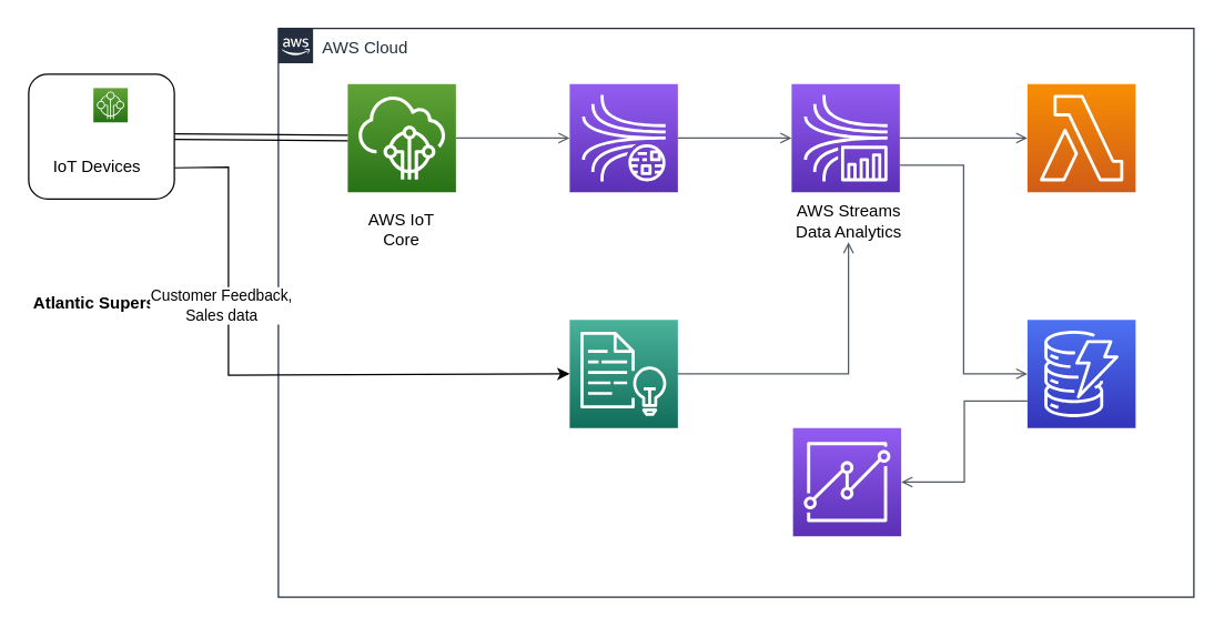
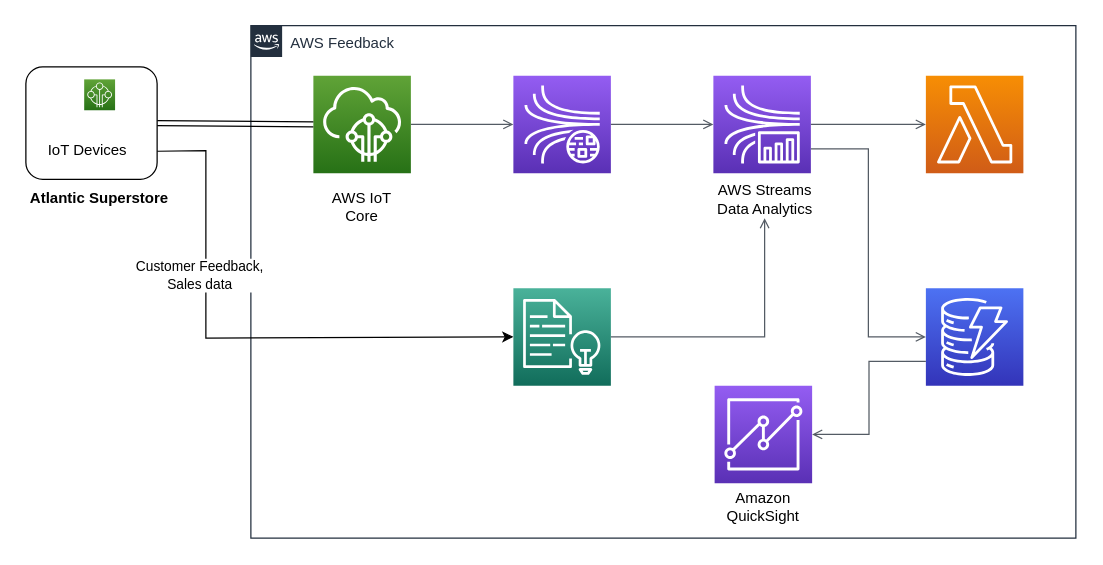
  <mxCell id="0" />
  <mxCell id="1" parent="0" />
- <mxCell id="2" value="AWS Cloud" style="points=[[0,0],[0.25,0],[0.5,0],[0.75,0],[1,0],[1,0.25],[1,0.5],[1,0.75],[1,1],[0.75,1],[0.5,1],[0.25,1],[0,1],[0,0.75],[0,0.5],[0,0.25]];outlineConnect=0;gradientColor=none;html=1;whiteSpace=wrap;fontSize=12;fontStyle=0;shape=mxgraph.aws4.group;grIcon=mxgraph.aws4.group_aws_cloud_alt;strokeColor=#232F3E;fillColor=none;verticalAlign=top;align=left;spacingLeft=30;fontColor=#232F3E;dashed=0;labelBackgroundColor=#ffffff;container=1;pointerEvents=0;collapsible=0;recursiveResize=0;" parent="1" vertex="1"><mxGeometry x="200" y="20" width="660" height="410" as="geometry" /></mxCell>
+ <mxCell id="2" value="AWS Feedback" style="points=[[0,0],[0.25,0],[0.5,0],[0.75,0],[1,0],[1,0.25],[1,0.5],[1,0.75],[1,1],[0.75,1],[0.5,1],[0.25,1],[0,1],[0,0.75],[0,0.5],[0,0.25]];outlineConnect=0;gradientColor=none;html=1;whiteSpace=wrap;fontSize=12;fontStyle=0;shape=mxgraph.aws4.group;grIcon=mxgraph.aws4.group_aws_cloud_alt;strokeColor=#232F3E;fillColor=none;verticalAlign=top;align=left;spacingLeft=30;fontColor=#232F3E;dashed=0;labelBackgroundColor=#ffffff;container=1;pointerEvents=0;collapsible=0;recursiveResize=0;" parent="1" vertex="1"><mxGeometry x="200" y="20" width="660" height="410" as="geometry" /></mxCell>
  <mxCell id="3" value="" style="edgeStyle=orthogonalEdgeStyle;html=1;endArrow=open;elbow=vertical;startArrow=none;endFill=0;strokeColor=#545B64;rounded=0;entryX=0;entryY=0.5;entryDx=0;entryDy=0;entryPerimeter=0;" edge="1" parent="2" source="7" target="5"><mxGeometry width="100" relative="1" as="geometry"><mxPoint x="171" y="222" as="sourcePoint" /><mxPoint x="271" y="222" as="targetPoint" /></mxGeometry></mxCell>
  <mxCell id="4" value="" style="group" vertex="1" connectable="0" parent="2"><mxGeometry x="206.5" y="40" width="85" height="113" as="geometry" /></mxCell>
  <mxCell id="5" value="" style="sketch=0;points=[[0,0,0],[0.25,0,0],[0.5,0,0],[0.75,0,0],[1,0,0],[0,1,0],[0.25,1,0],[0.5,1,0],[0.75,1,0],[1,1,0],[0,0.25,0],[0,0.5,0],[0,0.75,0],[1,0.25,0],[1,0.5,0],[1,0.75,0]];outlineConnect=0;fontColor=#232F3E;gradientColor=#945DF2;gradientDirection=north;fillColor=#5A30B5;strokeColor=#ffffff;dashed=0;verticalLabelPosition=bottom;verticalAlign=top;align=center;html=1;fontSize=12;fontStyle=0;aspect=fixed;shape=mxgraph.aws4.resourceIcon;resIcon=mxgraph.aws4.kinesis_data_streams;" vertex="1" parent="4"><mxGeometry x="3.5" width="78" height="78" as="geometry" /></mxCell>
  <mxCell id="6" value="" style="group" vertex="1" connectable="0" parent="2"><mxGeometry x="50" y="40" width="78" height="120" as="geometry" /></mxCell>
  <mxCell id="7" value="" style="sketch=0;points=[[0,0,0],[0.25,0,0],[0.5,0,0],[0.75,0,0],[1,0,0],[0,1,0],[0.25,1,0],[0.5,1,0],[0.75,1,0],[1,1,0],[0,0.25,0],[0,0.5,0],[0,0.75,0],[1,0.25,0],[1,0.5,0],[1,0.75,0]];outlineConnect=0;fontColor=#232F3E;gradientColor=#60A337;gradientDirection=north;fillColor=#277116;strokeColor=#ffffff;dashed=0;verticalLabelPosition=bottom;verticalAlign=top;align=center;html=1;fontSize=12;fontStyle=0;aspect=fixed;shape=mxgraph.aws4.resourceIcon;resIcon=mxgraph.aws4.iot_core;" vertex="1" parent="6"><mxGeometry width="78" height="78" as="geometry" /></mxCell>
  <mxCell id="8" value="AWS IoT Core" style="text;html=1;strokeColor=none;fillColor=none;align=center;verticalAlign=middle;whiteSpace=wrap;rounded=0;" vertex="1" parent="6"><mxGeometry x="9" y="90" width="60" height="30" as="geometry" /></mxCell>
  <mxCell id="9" value="" style="group" vertex="1" connectable="0" parent="2"><mxGeometry x="370" y="40" width="81.5" height="114" as="geometry" /></mxCell>
  <mxCell id="10" value="" style="sketch=0;points=[[0,0,0],[0.25,0,0],[0.5,0,0],[0.75,0,0],[1,0,0],[0,1,0],[0.25,1,0],[0.5,1,0],[0.75,1,0],[1,1,0],[0,0.25,0],[0,0.5,0],[0,0.75,0],[1,0.25,0],[1,0.5,0],[1,0.75,0]];outlineConnect=0;fontColor=#232F3E;gradientColor=#945DF2;gradientDirection=north;fillColor=#5A30B5;strokeColor=#ffffff;dashed=0;verticalLabelPosition=bottom;verticalAlign=top;align=center;html=1;fontSize=12;fontStyle=0;aspect=fixed;shape=mxgraph.aws4.resourceIcon;resIcon=mxgraph.aws4.kinesis_data_analytics;" vertex="1" parent="9"><mxGeometry width="78" height="78" as="geometry" /></mxCell>
  <mxCell id="11" value="AWS Streams Data Analytics" style="text;html=1;strokeColor=none;fillColor=none;align=center;verticalAlign=middle;whiteSpace=wrap;rounded=0;" vertex="1" parent="9"><mxGeometry x="0.5" y="84" width="81" height="30" as="geometry" /></mxCell>
  <mxCell id="12" value="" style="edgeStyle=orthogonalEdgeStyle;html=1;endArrow=open;elbow=vertical;startArrow=none;endFill=0;strokeColor=#545B64;rounded=0;entryX=0;entryY=0.5;entryDx=0;entryDy=0;entryPerimeter=0;" edge="1" parent="2" source="5" target="10"><mxGeometry width="100" relative="1" as="geometry"><mxPoint x="400" y="140" as="sourcePoint" /><mxPoint x="500" y="140" as="targetPoint" /></mxGeometry></mxCell>
  <mxCell id="13" value="" style="sketch=0;points=[[0,0,0],[0.25,0,0],[0.5,0,0],[0.75,0,0],[1,0,0],[0,1,0],[0.25,1,0],[0.5,1,0],[0.75,1,0],[1,1,0],[0,0.25,0],[0,0.5,0],[0,0.75,0],[1,0.25,0],[1,0.5,0],[1,0.75,0]];outlineConnect=0;fontColor=#232F3E;gradientColor=#4AB29A;gradientDirection=north;fillColor=#116D5B;strokeColor=#ffffff;dashed=0;verticalLabelPosition=bottom;verticalAlign=top;align=center;html=1;fontSize=12;fontStyle=0;aspect=fixed;shape=mxgraph.aws4.resourceIcon;resIcon=mxgraph.aws4.comprehend;" vertex="1" parent="2"><mxGeometry x="210" y="210" width="78" height="78" as="geometry" /></mxCell>
  <mxCell id="14" value="" style="edgeStyle=orthogonalEdgeStyle;html=1;endArrow=open;elbow=vertical;startArrow=none;endFill=0;strokeColor=#545B64;rounded=0;exitX=1;exitY=0.5;exitDx=0;exitDy=0;exitPerimeter=0;entryX=0.5;entryY=1;entryDx=0;entryDy=0;" edge="1" parent="2" source="13" target="11"><mxGeometry width="100" relative="1" as="geometry"><mxPoint x="315" y="260" as="sourcePoint" /><mxPoint x="415" y="260" as="targetPoint" /></mxGeometry></mxCell>
  <mxCell id="15" value="" style="sketch=0;points=[[0,0,0],[0.25,0,0],[0.5,0,0],[0.75,0,0],[1,0,0],[0,1,0],[0.25,1,0],[0.5,1,0],[0.75,1,0],[1,1,0],[0,0.25,0],[0,0.5,0],[0,0.75,0],[1,0.25,0],[1,0.5,0],[1,0.75,0]];outlineConnect=0;fontColor=#232F3E;gradientColor=#4D72F3;gradientDirection=north;fillColor=#3334B9;strokeColor=#ffffff;dashed=0;verticalLabelPosition=bottom;verticalAlign=top;align=center;html=1;fontSize=12;fontStyle=0;aspect=fixed;shape=mxgraph.aws4.resourceIcon;resIcon=mxgraph.aws4.dynamodb;" vertex="1" parent="2"><mxGeometry x="540" y="210" width="78" height="78" as="geometry" /></mxCell>
  <mxCell id="16" value="" style="sketch=0;points=[[0,0,0],[0.25,0,0],[0.5,0,0],[0.75,0,0],[1,0,0],[0,1,0],[0.25,1,0],[0.5,1,0],[0.75,1,0],[1,1,0],[0,0.25,0],[0,0.5,0],[0,0.75,0],[1,0.25,0],[1,0.5,0],[1,0.75,0]];outlineConnect=0;fontColor=#232F3E;gradientColor=#F78E04;gradientDirection=north;fillColor=#D05C17;strokeColor=#ffffff;dashed=0;verticalLabelPosition=bottom;verticalAlign=top;align=center;html=1;fontSize=12;fontStyle=0;aspect=fixed;shape=mxgraph.aws4.resourceIcon;resIcon=mxgraph.aws4.lambda;" vertex="1" parent="2"><mxGeometry x="540" y="40" width="78" height="78" as="geometry" /></mxCell>
  <mxCell id="17" value="" style="edgeStyle=orthogonalEdgeStyle;html=1;endArrow=open;elbow=vertical;startArrow=none;endFill=0;strokeColor=#545B64;rounded=0;exitX=1;exitY=0.5;exitDx=0;exitDy=0;exitPerimeter=0;entryX=0;entryY=0.5;entryDx=0;entryDy=0;entryPerimeter=0;" edge="1" parent="2" source="10" target="16"><mxGeometry width="100" relative="1" as="geometry"><mxPoint x="470" y="80" as="sourcePoint" /><mxPoint x="570" y="80" as="targetPoint" /></mxGeometry></mxCell>
  <mxCell id="18" value="" style="edgeStyle=orthogonalEdgeStyle;html=1;endArrow=open;elbow=vertical;startArrow=none;endFill=0;strokeColor=#545B64;rounded=0;exitX=1;exitY=0.75;exitDx=0;exitDy=0;exitPerimeter=0;entryX=0;entryY=0.5;entryDx=0;entryDy=0;entryPerimeter=0;" edge="1" parent="2" source="10" target="15"><mxGeometry width="100" relative="1" as="geometry"><mxPoint x="458" y="89" as="sourcePoint" /><mxPoint x="550" y="89" as="targetPoint" /></mxGeometry></mxCell>
  <mxCell id="19" value="" style="sketch=0;points=[[0,0,0],[0.25,0,0],[0.5,0,0],[0.75,0,0],[1,0,0],[0,1,0],[0.25,1,0],[0.5,1,0],[0.75,1,0],[1,1,0],[0,0.25,0],[0,0.5,0],[0,0.75,0],[1,0.25,0],[1,0.5,0],[1,0.75,0]];outlineConnect=0;fontColor=#232F3E;gradientColor=#945DF2;gradientDirection=north;fillColor=#5A30B5;strokeColor=#ffffff;dashed=0;verticalLabelPosition=bottom;verticalAlign=top;align=center;html=1;fontSize=12;fontStyle=0;aspect=fixed;shape=mxgraph.aws4.resourceIcon;resIcon=mxgraph.aws4.quicksight;" vertex="1" parent="2"><mxGeometry x="371" y="288" width="78" height="78" as="geometry" /></mxCell>
+ <mxCell id="20" value="Amazon QuickSight" style="text;html=1;strokeColor=none;fillColor=none;align=center;verticalAlign=middle;whiteSpace=wrap;rounded=0;" vertex="1" parent="2"><mxGeometry x="380" y="370" width="60" height="30" as="geometry" /></mxCell>
  <mxCell id="21" value="" style="edgeStyle=orthogonalEdgeStyle;html=1;endArrow=none;elbow=vertical;startArrow=open;startFill=0;strokeColor=#545B64;rounded=0;exitX=1;exitY=0.5;exitDx=0;exitDy=0;exitPerimeter=0;entryX=0;entryY=0.75;entryDx=0;entryDy=0;entryPerimeter=0;" edge="1" parent="2" source="19" target="15"><mxGeometry width="100" relative="1" as="geometry"><mxPoint x="170" y="290" as="sourcePoint" /><mxPoint x="270" y="290" as="targetPoint" /></mxGeometry></mxCell>
  <mxCell id="22" value="" style="shape=link;html=1;rounded=0;entryX=0;entryY=0.5;entryDx=0;entryDy=0;entryPerimeter=0;exitX=1;exitY=0.5;exitDx=0;exitDy=0;" edge="1" parent="1" source="27" target="7"><mxGeometry width="100" relative="1" as="geometry"><mxPoint x="80" y="80" as="sourcePoint" /><mxPoint x="180" y="80" as="targetPoint" /></mxGeometry></mxCell>
- <mxCell id="23" value="Atlantic Superstore" style="text;html=1;strokeColor=none;fillColor=none;align=center;verticalAlign=middle;whiteSpace=wrap;rounded=0;fontStyle=1" vertex="1" parent="1"><mxGeometry x="20" y="203" width="118" height="30" as="geometry" /></mxCell>
+ <mxCell id="23" value="Atlantic Superstore" style="text;html=1;strokeColor=none;fillColor=none;align=center;verticalAlign=middle;whiteSpace=wrap;rounded=0;fontStyle=1" vertex="1" parent="1"><mxGeometry x="20" y="143" width="118" height="30" as="geometry" /></mxCell>
  <mxCell id="24" value="" style="endArrow=classic;html=1;rounded=0;exitX=1;exitY=0.75;exitDx=0;exitDy=0;entryX=0;entryY=0.5;entryDx=0;entryDy=0;entryPerimeter=0;" edge="1" parent="1" source="27" target="13"><mxGeometry relative="1" as="geometry"><mxPoint x="371" y="262" as="sourcePoint" /><mxPoint x="410" y="267" as="targetPoint" /><Array as="points"><mxPoint x="164" y="120" /><mxPoint x="164" y="270" /></Array></mxGeometry></mxCell>
  <mxCell id="25" value="Customer Feedback,&lt;br&gt;Sales data" style="edgeLabel;resizable=0;html=1;align=center;verticalAlign=middle;" connectable="0" vertex="1" parent="24"><mxGeometry relative="1" as="geometry"><mxPoint x="-34" y="-50" as="offset" /></mxGeometry></mxCell>
  <mxCell id="26" value="" style="group" vertex="1" connectable="0" parent="1"><mxGeometry x="20" y="53" width="105" height="90" as="geometry" /></mxCell>
  <mxCell id="27" value="" style="rounded=1;whiteSpace=wrap;html=1;" vertex="1" parent="26"><mxGeometry width="105" height="90" as="geometry" /></mxCell>
  <mxCell id="28" value="" style="sketch=0;points=[[0,0,0],[0.25,0,0],[0.5,0,0],[0.75,0,0],[1,0,0],[0,1,0],[0.25,1,0],[0.5,1,0],[0.75,1,0],[1,1,0],[0,0.25,0],[0,0.5,0],[0,0.75,0],[1,0.25,0],[1,0.5,0],[1,0.75,0]];outlineConnect=0;fontColor=#232F3E;gradientColor=#60A337;gradientDirection=north;fillColor=#277116;strokeColor=#ffffff;dashed=0;verticalLabelPosition=bottom;verticalAlign=top;align=center;html=1;fontSize=12;fontStyle=0;aspect=fixed;shape=mxgraph.aws4.resourceIcon;resIcon=mxgraph.aws4.internet_of_things;" vertex="1" parent="26"><mxGeometry x="46.651" y="10" width="24.706" height="24.706" as="geometry" /></mxCell>
  <mxCell id="29" value="IoT Devices" style="text;html=1;strokeColor=none;fillColor=none;align=center;verticalAlign=middle;whiteSpace=wrap;rounded=0;" vertex="1" parent="26"><mxGeometry x="14.59" y="52" width="68.82" height="30" as="geometry" /></mxCell>
